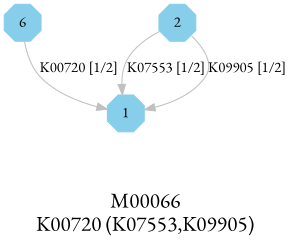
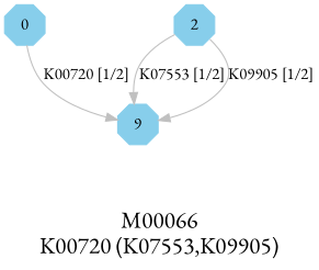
  digraph {
    fontname="EB Garamond"
    fontsize=20
    label="M00066\nK00720 (K07553,K09905)"
    node [color=skyblue fontname="EB Garamond" shape=octagon style=filled]
    edge [color=grey fontname="EB Garamond"]
-   0 [height=.3 width=.3 label=6]
-   1 [height=.3 width=.3]
+   0 [height=.3 width=.3]
+   1 [height=.3 width=.3 label=9]
    2 [height=.3 width=.3]
    subgraph sub_1 {
      0
      1
      2
    }
    0 -> 1 [label="K00720 [1/2]"]
    2 -> 1 [label="K07553 [1/2]"]
    2 -> 1 [label="K09905 [1/2]"]
  }
